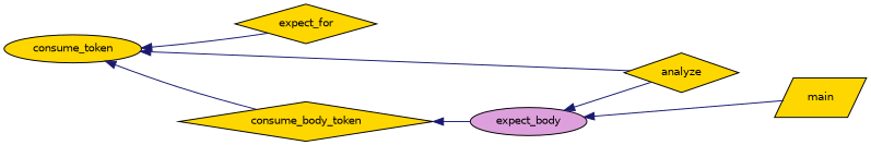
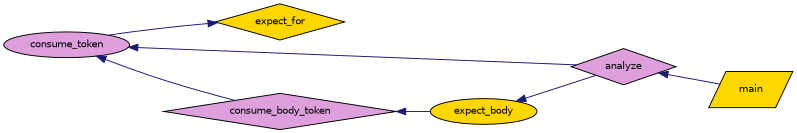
  digraph {
    rankdir=LR
    node [color=black fillcolor=gold fontname=Helvetica fontsize=10 shape=diamond style=filled]
    edge [color=midnightblue dir=back fontname=Helvetica fontsize=10 labelfontname=Helvetica labelfontsize=10 style=solid]
-   n1 [fillcolor=plum fontcolor=black height=0.2 label=expect_body shape=ellipse width=0.4]
-   n2 [height=0.2 label=analyze width=0.4]
+   n1 [fontcolor=black height=0.2 label=expect_body shape=ellipse width=0.4]
+   n2 [fillcolor=plum height=0.2 label=analyze width=0.4]
    n3 [height=0.2 label=expect_for width=0.4]
-   n4 [height=0.2 label=consume_token shape=ellipse width=0.4]
-   n5 [height=0.2 label=consume_body_token width=0.4]
+   n4 [fillcolor=plum height=0.2 label=consume_token shape=ellipse width=0.4]
+   n5 [fillcolor=plum height=0.2 label=consume_body_token width=0.4]
    n6 [height=0.2 label=main shape=parallelogram width=0.4]
    n1 -> n2
-   n1 -> n6
-   n4 -> n3
+   n2 -> n6
+   n3 -> n4
    n4 -> n2
    n4 -> n5
    n5 -> n1
  }
